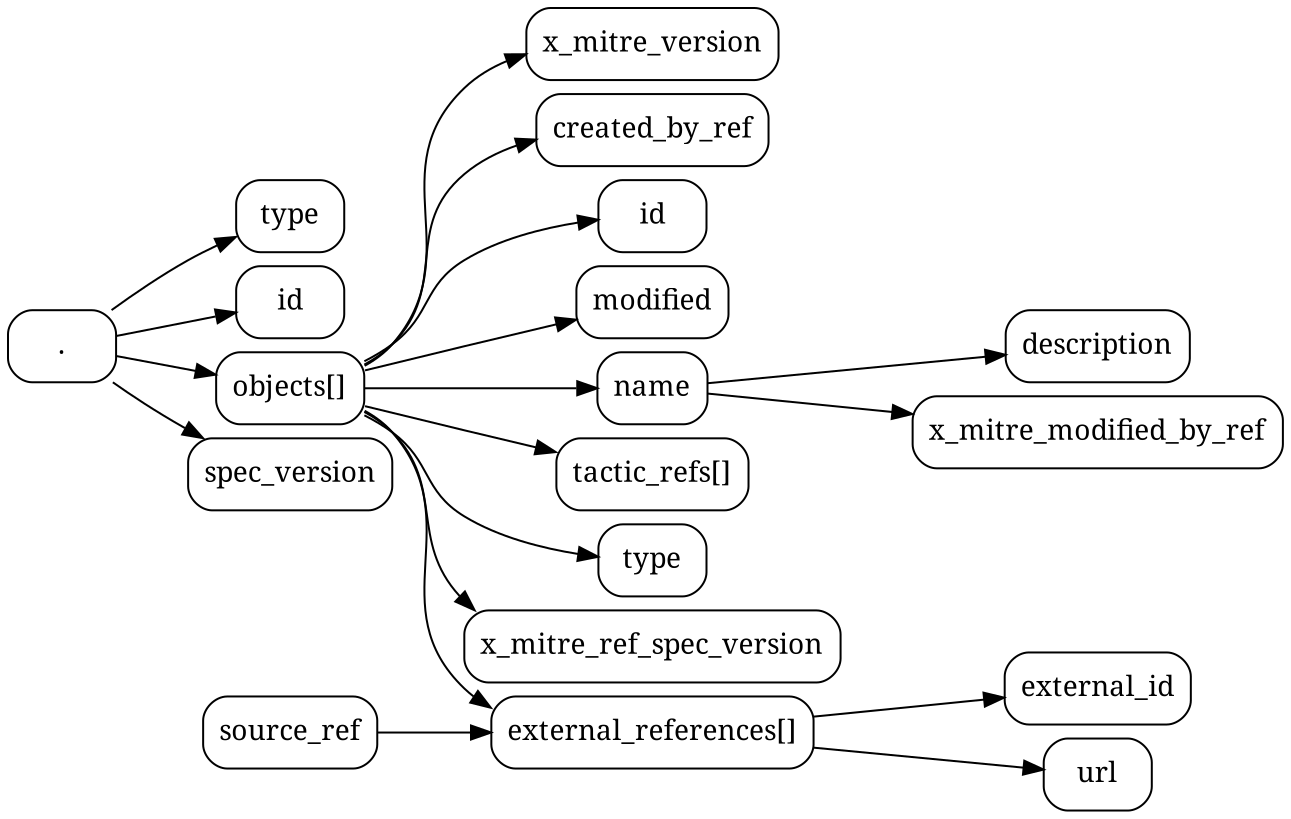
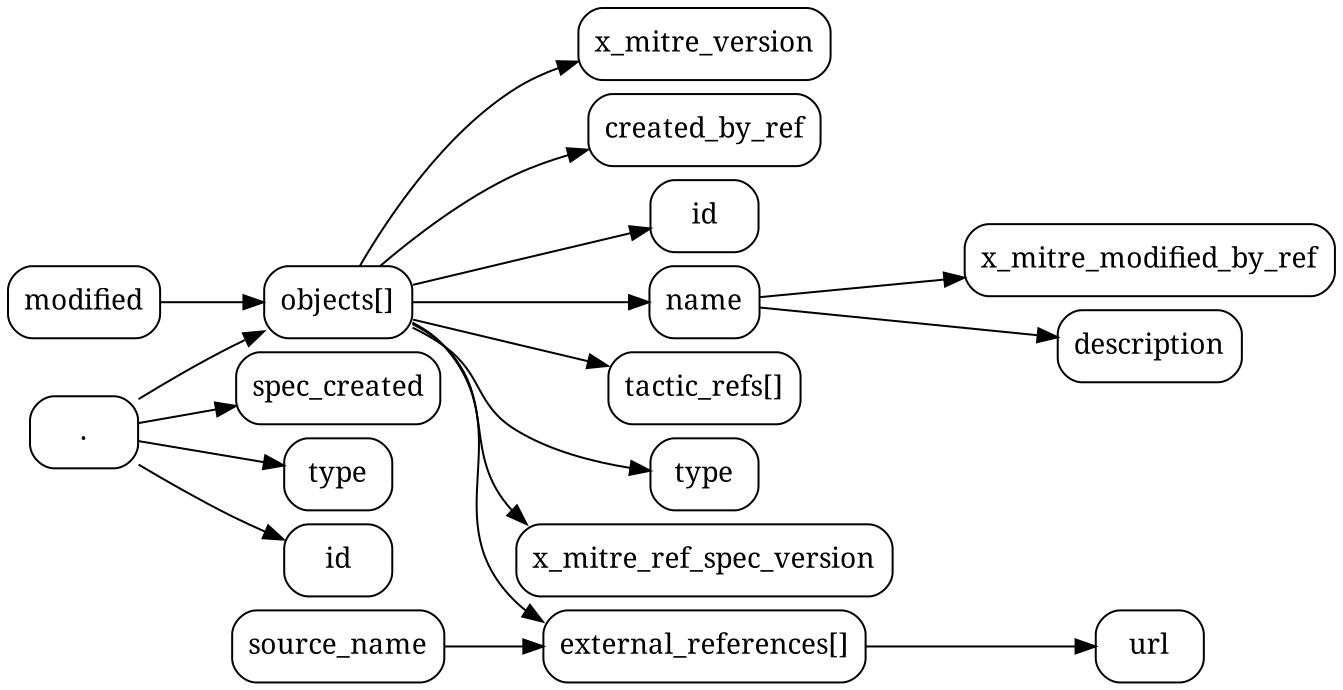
  digraph {
    fontname="Noto Serif"
    nodesep=0.1
    rankdir=LR
    ranksep=0.5
    splines=true
    node [fontname="Noto Serif" shape=box style=rounded]
    edge [fontname="Noto Serif"]
    "."
    id
    "objects[]"
-   spec_version
+   spec_version [label=spec_created]
    type
    n6 [label=created_by_ref]
    n7 [label="external_references[]"]
    n8 [label=id]
    n9 [label=modified]
    n10 [label=name]
    n11 [label="tactic_refs[]"]
    n12 [label=type]
    n13 [label=x_mitre_ref_spec_version]
    n14 [label=x_mitre_version]
    n15 [label=description]
-   n16 [label=external_id]
    n17 [label=url]
    n18 [label=x_mitre_modified_by_ref]
-   n19 [label=source_ref]
+   n19 [label=source_name]
    "." -> id
    "." -> "objects[]"
    "." -> spec_version
    "." -> type
    "objects[]" -> n6
    "objects[]" -> n7
    "objects[]" -> n8
-   "objects[]" -> n9
+   n9 -> "objects[]"
    "objects[]" -> n10
    "objects[]" -> n11
    "objects[]" -> n12
    "objects[]" -> n13
    "objects[]" -> n14
-   n7 -> n16
    n7 -> n17
    n10 -> n15
    n10 -> n18
    n19 -> n7
  }
